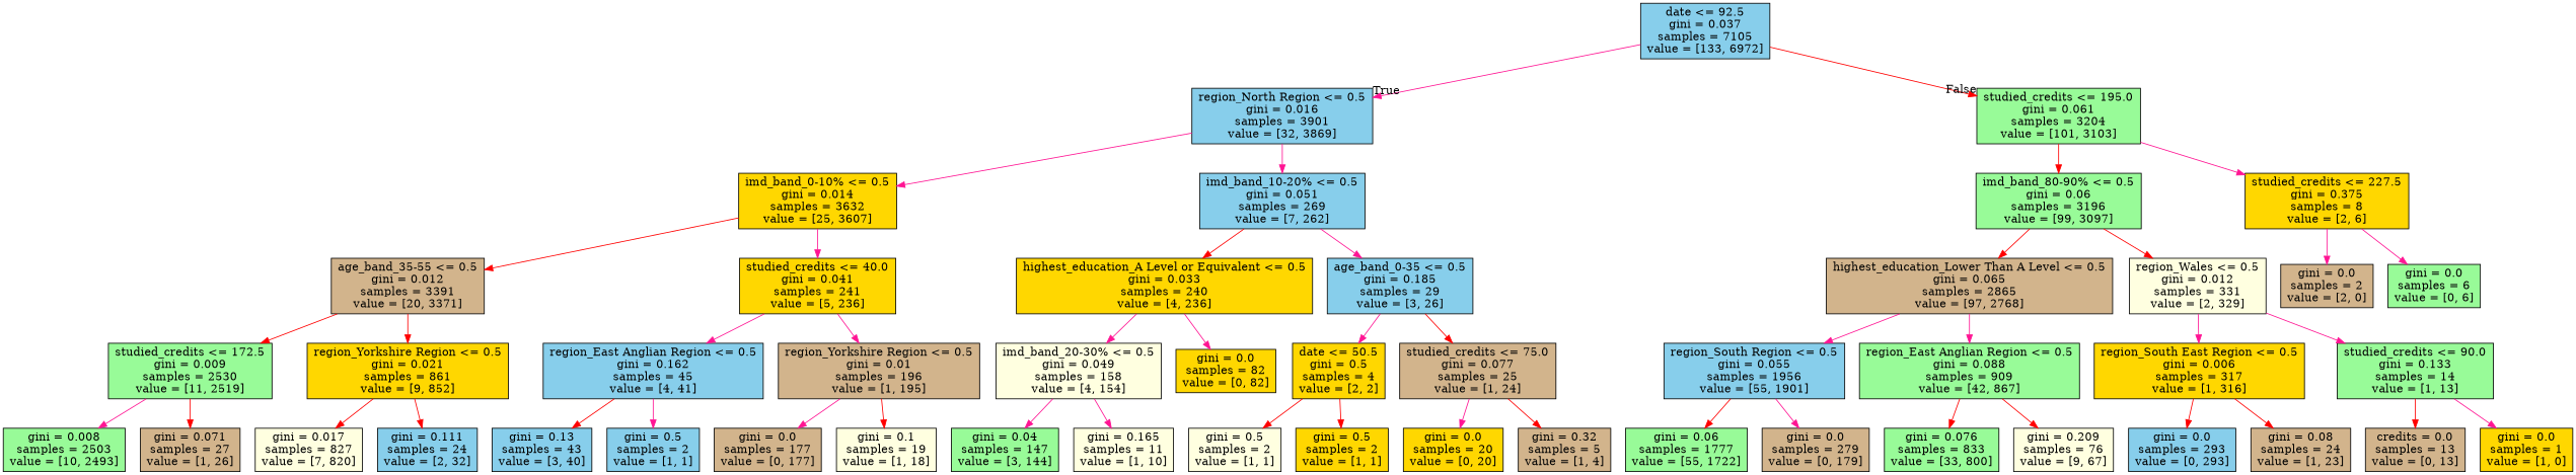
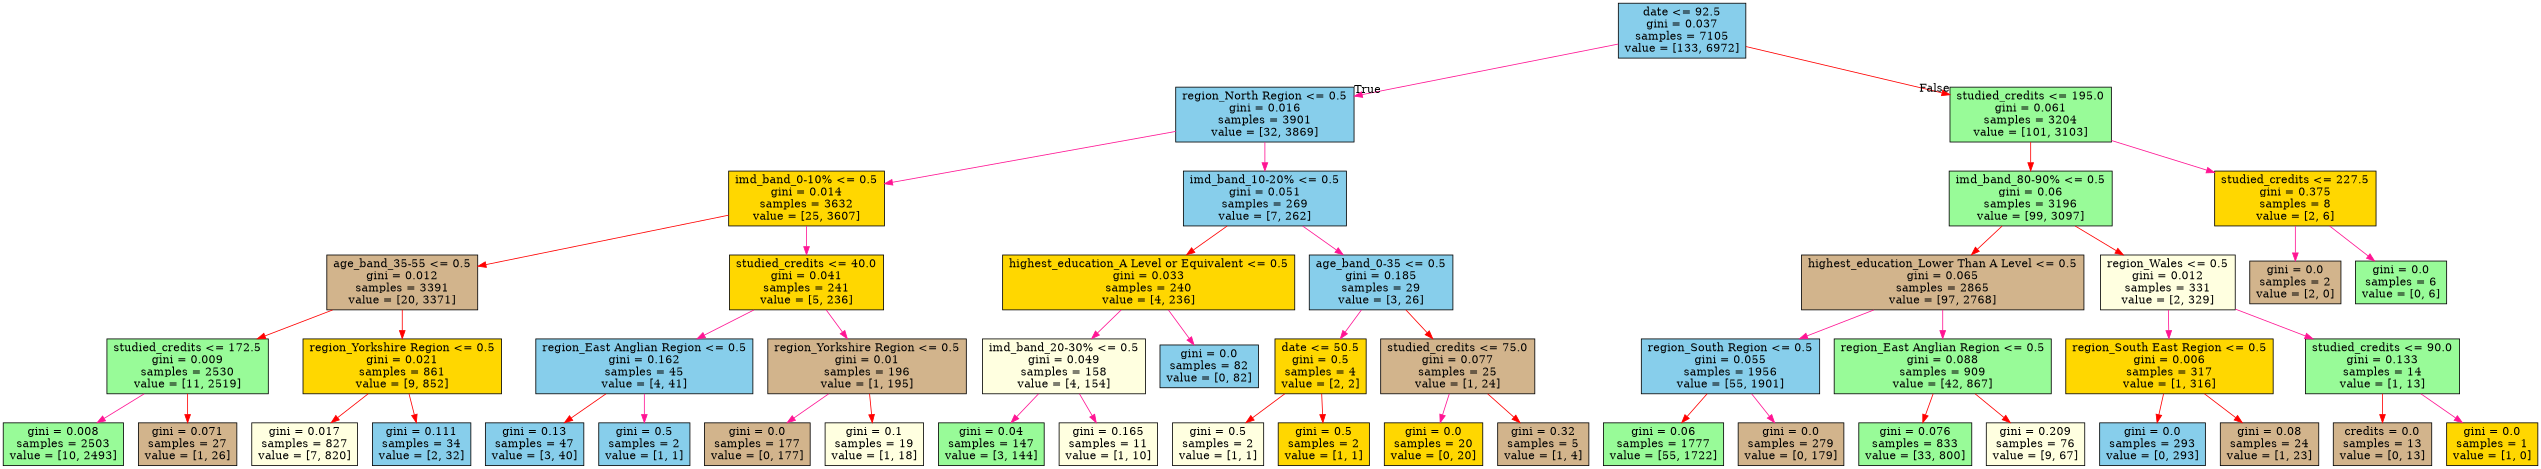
  digraph {
    node [color=black fillcolor=skyblue shape=box style=filled]
    edge [color=deeppink]
    n1 [label="date <= 92.5\ngini = 0.037\nsamples = 7105\nvalue = [133, 6972]"]
    n2 [label="region_North Region <= 0.5\ngini = 0.016\nsamples = 3901\nvalue = [32, 3869]"]
    n3 [fillcolor=palegreen label="studied_credits <= 195.0\ngini = 0.061\nsamples = 3204\nvalue = [101, 3103]"]
    n4 [fillcolor=gold label="imd_band_0-10% <= 0.5\ngini = 0.014\nsamples = 3632\nvalue = [25, 3607]"]
    n5 [label="imd_band_10-20% <= 0.5\ngini = 0.051\nsamples = 269\nvalue = [7, 262]"]
    n6 [fillcolor=palegreen label="imd_band_80-90% <= 0.5\ngini = 0.06\nsamples = 3196\nvalue = [99, 3097]"]
    n7 [fillcolor=gold label="studied_credits <= 227.5\ngini = 0.375\nsamples = 8\nvalue = [2, 6]"]
    n8 [fillcolor=tan label="age_band_35-55 <= 0.5\ngini = 0.012\nsamples = 3391\nvalue = [20, 3371]"]
    n9 [fillcolor=gold label="studied_credits <= 40.0\ngini = 0.041\nsamples = 241\nvalue = [5, 236]"]
    n10 [fillcolor=gold label="highest_education_A Level or Equivalent <= 0.5\ngini = 0.033\nsamples = 240\nvalue = [4, 236]"]
    n11 [label="age_band_0-35 <= 0.5\ngini = 0.185\nsamples = 29\nvalue = [3, 26]"]
    n12 [fillcolor=palegreen label="studied_credits <= 172.5\ngini = 0.009\nsamples = 2530\nvalue = [11, 2519]"]
    n13 [fillcolor=gold label="region_Yorkshire Region <= 0.5\ngini = 0.021\nsamples = 861\nvalue = [9, 852]"]
    n14 [label="region_East Anglian Region <= 0.5\ngini = 0.162\nsamples = 45\nvalue = [4, 41]"]
    n15 [fillcolor=tan label="region_Yorkshire Region <= 0.5\ngini = 0.01\nsamples = 196\nvalue = [1, 195]"]
    n16 [fillcolor=palegreen label="gini = 0.008\nsamples = 2503\nvalue = [10, 2493]"]
    n17 [fillcolor=tan label="gini = 0.071\nsamples = 27\nvalue = [1, 26]"]
    n18 [fillcolor=lightyellow label="gini = 0.017\nsamples = 827\nvalue = [7, 820]"]
-   n19 [label="gini = 0.111\nsamples = 24\nvalue = [2, 32]"]
-   n20 [label="gini = 0.13\nsamples = 43\nvalue = [3, 40]"]
+   n19 [label="gini = 0.111\nsamples = 34\nvalue = [2, 32]"]
+   n20 [label="gini = 0.13\nsamples = 47\nvalue = [3, 40]"]
    n21 [label="gini = 0.5\nsamples = 2\nvalue = [1, 1]"]
    n22 [fillcolor=tan label="gini = 0.0\nsamples = 177\nvalue = [0, 177]"]
    n23 [fillcolor=lightyellow label="gini = 0.1\nsamples = 19\nvalue = [1, 18]"]
    n24 [fillcolor=lightyellow label="imd_band_20-30% <= 0.5\ngini = 0.049\nsamples = 158\nvalue = [4, 154]"]
-   n25 [fillcolor=gold label="gini = 0.0\nsamples = 82\nvalue = [0, 82]"]
+   n25 [label="gini = 0.0\nsamples = 82\nvalue = [0, 82]"]
    n26 [fillcolor=gold label="date <= 50.5\ngini = 0.5\nsamples = 4\nvalue = [2, 2]"]
    n27 [fillcolor=tan label="studied_credits <= 75.0\ngini = 0.077\nsamples = 25\nvalue = [1, 24]"]
    n28 [fillcolor=palegreen label="gini = 0.04\nsamples = 147\nvalue = [3, 144]"]
    n29 [fillcolor=lightyellow label="gini = 0.165\nsamples = 11\nvalue = [1, 10]"]
    n30 [fillcolor=lightyellow label="gini = 0.5\nsamples = 2\nvalue = [1, 1]"]
    n31 [fillcolor=gold label="gini = 0.5\nsamples = 2\nvalue = [1, 1]"]
    n32 [fillcolor=gold label="gini = 0.0\nsamples = 20\nvalue = [0, 20]"]
    n33 [fillcolor=tan label="gini = 0.32\nsamples = 5\nvalue = [1, 4]"]
    n34 [fillcolor=tan label="highest_education_Lower Than A Level <= 0.5\ngini = 0.065\nsamples = 2865\nvalue = [97, 2768]"]
    n35 [fillcolor=lightyellow label="region_Wales <= 0.5\ngini = 0.012\nsamples = 331\nvalue = [2, 329]"]
    n36 [fillcolor=tan label="gini = 0.0\nsamples = 2\nvalue = [2, 0]"]
    n37 [fillcolor=palegreen label="gini = 0.0\nsamples = 6\nvalue = [0, 6]"]
    n38 [label="region_South Region <= 0.5\ngini = 0.055\nsamples = 1956\nvalue = [55, 1901]"]
    n39 [fillcolor=palegreen label="region_East Anglian Region <= 0.5\ngini = 0.088\nsamples = 909\nvalue = [42, 867]"]
    n40 [fillcolor=gold label="region_South East Region <= 0.5\ngini = 0.006\nsamples = 317\nvalue = [1, 316]"]
    n41 [fillcolor=palegreen label="studied_credits <= 90.0\ngini = 0.133\nsamples = 14\nvalue = [1, 13]"]
    n42 [fillcolor=palegreen label="gini = 0.06\nsamples = 1777\nvalue = [55, 1722]"]
    n43 [fillcolor=tan label="gini = 0.0\nsamples = 279\nvalue = [0, 179]"]
    n44 [fillcolor=palegreen label="gini = 0.076\nsamples = 833\nvalue = [33, 800]"]
    n45 [fillcolor=lightyellow label="gini = 0.209\nsamples = 76\nvalue = [9, 67]"]
    n46 [label="gini = 0.0\nsamples = 293\nvalue = [0, 293]"]
    n47 [fillcolor=tan label="gini = 0.08\nsamples = 24\nvalue = [1, 23]"]
    n48 [fillcolor=tan label="credits = 0.0\nsamples = 13\nvalue = [0, 13]"]
    n49 [fillcolor=gold label="gini = 0.0\nsamples = 1\nvalue = [1, 0]"]
    n1 -> n2 [headlabel=True labelangle=45 labeldistance=2.5]
    n1 -> n3 [color=red headlabel=False labelangle=-45 labeldistance=2.5]
    n2 -> n4
    n2 -> n5
    n3 -> n6 [color=red]
    n3 -> n7
    n4 -> n8 [color=red]
    n4 -> n9
    n5 -> n10 [color=red]
    n5 -> n11
    n6 -> n34 [color=red]
    n6 -> n35 [color=red]
    n7 -> n36
    n7 -> n37
    n8 -> n12 [color=red]
    n8 -> n13 [color=red]
    n9 -> n14
    n9 -> n15
    n10 -> n24
    n10 -> n25
    n11 -> n26
    n11 -> n27 [color=red]
    n12 -> n16
    n12 -> n17 [color=red]
    n13 -> n18 [color=red]
    n13 -> n19 [color=red]
    n14 -> n20 [color=red]
    n14 -> n21
    n15 -> n22
    n15 -> n23 [color=red]
    n24 -> n28
    n24 -> n29
    n26 -> n30 [color=red]
    n26 -> n31 [color=red]
    n27 -> n32
    n27 -> n33 [color=red]
    n34 -> n38
    n34 -> n39
    n35 -> n40
    n35 -> n41
    n38 -> n42 [color=red]
    n38 -> n43
    n39 -> n44 [color=red]
    n39 -> n45 [color=red]
    n40 -> n46 [color=red]
    n40 -> n47 [color=red]
    n41 -> n48 [color=red]
    n41 -> n49
  }
